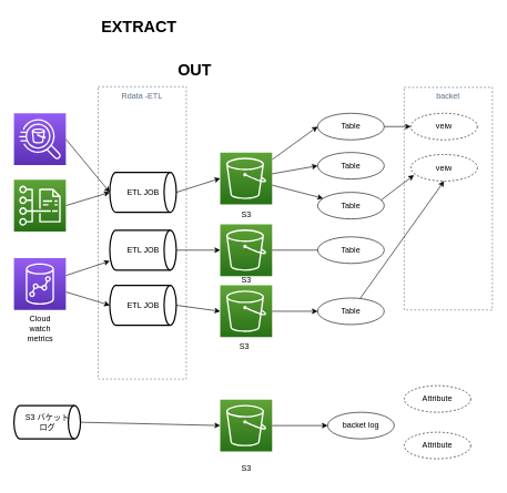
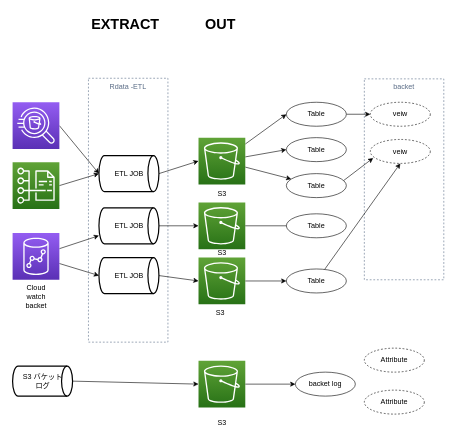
  <mxCell id="0" />
  <mxCell id="1" parent="0" />
  <mxCell id="2" value="backet" style="fillColor=none;strokeColor=#5A6C86;dashed=1;verticalAlign=top;fontStyle=0;fontColor=#5A6C86;" parent="1" vertex="1"><mxGeometry x="607" y="131" width="132.5" height="335" as="geometry" /></mxCell>
  <mxCell id="3" value="Rdata -ETL" style="fillColor=none;strokeColor=#5A6C86;dashed=1;verticalAlign=top;fontStyle=0;fontColor=#5A6C86;" parent="1" vertex="1"><mxGeometry x="147" y="130" width="132.5" height="440" as="geometry" /></mxCell>
  <mxCell id="4" style="edgeStyle=none;html=1;exitX=1;exitY=0.5;exitDx=0;exitDy=0;exitPerimeter=0;entryX=0;entryY=0.5;entryDx=0;entryDy=0;entryPerimeter=0;" parent="1" source="5" target="20" edge="1"><mxGeometry relative="1" as="geometry" /></mxCell>
  <mxCell id="5" value="" style="sketch=0;points=[[0,0,0],[0.25,0,0],[0.5,0,0],[0.75,0,0],[1,0,0],[0,1,0],[0.25,1,0],[0.5,1,0],[0.75,1,0],[1,1,0],[0,0.25,0],[0,0.5,0],[0,0.75,0],[1,0.25,0],[1,0.5,0],[1,0.75,0]];outlineConnect=0;fontColor=#232F3E;gradientColor=#945DF2;gradientDirection=north;fillColor=#5A30B5;strokeColor=#ffffff;dashed=0;verticalLabelPosition=bottom;verticalAlign=top;align=center;html=1;fontSize=12;fontStyle=0;aspect=fixed;shape=mxgraph.aws4.resourceIcon;resIcon=mxgraph.aws4.athena;" parent="1" vertex="1"><mxGeometry x="20.5" y="170" width="78" height="78" as="geometry" /></mxCell>
  <mxCell id="6" value="" style="edgeStyle=none;html=1;entryX=0;entryY=0.5;entryDx=0;entryDy=0;entryPerimeter=0;" parent="1" source="8" target="22" edge="1"><mxGeometry relative="1" as="geometry" /></mxCell>
  <mxCell id="7" value="" style="edgeStyle=none;html=1;" parent="1" source="8" target="21" edge="1"><mxGeometry relative="1" as="geometry" /></mxCell>
  <mxCell id="8" value="" style="sketch=0;points=[[0,0,0],[0.25,0,0],[0.5,0,0],[0.75,0,0],[1,0,0],[0,1,0],[0.25,1,0],[0.5,1,0],[0.75,1,0],[1,1,0],[0,0.25,0],[0,0.5,0],[0,0.75,0],[1,0.25,0],[1,0.5,0],[1,0.75,0]];outlineConnect=0;fontColor=#232F3E;gradientColor=#945DF2;gradientDirection=north;fillColor=#5A30B5;strokeColor=#ffffff;dashed=0;verticalLabelPosition=bottom;verticalAlign=top;align=center;html=1;fontSize=12;fontStyle=0;aspect=fixed;shape=mxgraph.aws4.resourceIcon;resIcon=mxgraph.aws4.redshift;" parent="1" vertex="1"><mxGeometry x="20.5" y="388" width="78" height="78" as="geometry" /></mxCell>
  <mxCell id="9" value="" style="edgeStyle=none;html=1;entryX=0;entryY=0.5;entryDx=0;entryDy=0;entryPerimeter=0;exitX=1;exitY=0.5;exitDx=0;exitDy=0;exitPerimeter=0;" parent="1" source="10" target="20" edge="1"><mxGeometry relative="1" as="geometry" /></mxCell>
  <mxCell id="10" value="" style="sketch=0;points=[[0,0,0],[0.25,0,0],[0.5,0,0],[0.75,0,0],[1,0,0],[0,1,0],[0.25,1,0],[0.5,1,0],[0.75,1,0],[1,1,0],[0,0.25,0],[0,0.5,0],[0,0.75,0],[1,0.25,0],[1,0.5,0],[1,0.75,0]];outlineConnect=0;fontColor=#232F3E;gradientColor=#60A337;gradientDirection=north;fillColor=#277116;strokeColor=#ffffff;dashed=0;verticalLabelPosition=bottom;verticalAlign=top;align=center;html=1;fontSize=12;fontStyle=0;aspect=fixed;shape=mxgraph.aws4.resourceIcon;resIcon=mxgraph.aws4.cost_and_usage_report;" parent="1" vertex="1"><mxGeometry x="20.5" y="270" width="78" height="78" as="geometry" /></mxCell>
  <mxCell id="11" style="edgeStyle=none;html=1;entryX=0;entryY=0.5;entryDx=0;entryDy=0;" parent="1" source="12" target="13" edge="1"><mxGeometry relative="1" as="geometry" /></mxCell>
  <mxCell id="12" value="Table" style="ellipse;whiteSpace=wrap;html=1;align=center;" parent="1" vertex="1"><mxGeometry x="477" y="170" width="100" height="40" as="geometry" /></mxCell>
  <mxCell id="13" value="veiw" style="ellipse;whiteSpace=wrap;html=1;align=center;dashed=1;" parent="1" vertex="1"><mxGeometry x="617" y="170" width="100" height="40" as="geometry" /></mxCell>
  <mxCell id="14" value="veiw" style="ellipse;whiteSpace=wrap;html=1;align=center;dashed=1;" parent="1" vertex="1"><mxGeometry x="617" y="232" width="100" height="40" as="geometry" /></mxCell>
  <mxCell id="15" value="Table" style="ellipse;whiteSpace=wrap;html=1;align=center;" parent="1" vertex="1"><mxGeometry x="477" y="229" width="100" height="40" as="geometry" /></mxCell>
  <mxCell id="16" style="edgeStyle=none;html=1;entryX=0.047;entryY=0.775;entryDx=0;entryDy=0;entryPerimeter=0;exitX=0.953;exitY=0.292;exitDx=0;exitDy=0;exitPerimeter=0;" parent="1" source="17" target="14" edge="1"><mxGeometry relative="1" as="geometry" /></mxCell>
  <mxCell id="17" value="Table" style="ellipse;whiteSpace=wrap;html=1;align=center;" parent="1" vertex="1"><mxGeometry x="477" y="289" width="100" height="40" as="geometry" /></mxCell>
  <mxCell id="18" value="Table" style="ellipse;whiteSpace=wrap;html=1;align=center;" parent="1" vertex="1"><mxGeometry x="477" y="356" width="100" height="40" as="geometry" /></mxCell>
  <mxCell id="19" style="edgeStyle=none;html=1;entryX=0;entryY=0.5;entryDx=0;entryDy=0;entryPerimeter=0;exitX=1;exitY=0.5;exitDx=0;exitDy=0;exitPerimeter=0;" parent="1" source="20" target="30" edge="1"><mxGeometry relative="1" as="geometry"><mxPoint x="267" y="289" as="sourcePoint" /></mxGeometry></mxCell>
  <mxCell id="20" value="ETL JOB" style="strokeWidth=2;html=1;shape=mxgraph.flowchart.direct_data;whiteSpace=wrap;" parent="1" vertex="1"><mxGeometry x="164.5" y="259" width="100" height="60" as="geometry" /></mxCell>
  <mxCell id="21" value="ETL JOB" style="strokeWidth=2;html=1;shape=mxgraph.flowchart.direct_data;whiteSpace=wrap;" parent="1" vertex="1"><mxGeometry x="164.5" y="346" width="100" height="60" as="geometry" /></mxCell>
  <mxCell id="22" value="ETL JOB" style="strokeWidth=2;html=1;shape=mxgraph.flowchart.direct_data;whiteSpace=wrap;" parent="1" vertex="1"><mxGeometry x="164.5" y="429" width="100" height="60" as="geometry" /></mxCell>
  <mxCell id="23" value="" style="sketch=0;points=[[0,0,0],[0.25,0,0],[0.5,0,0],[0.75,0,0],[1,0,0],[0,1,0],[0.25,1,0],[0.5,1,0],[0.75,1,0],[1,1,0],[0,0.25,0],[0,0.5,0],[0,0.75,0],[1,0.25,0],[1,0.5,0],[1,0.75,0]];outlineConnect=0;fontColor=#232F3E;gradientColor=#60A337;gradientDirection=north;fillColor=#277116;strokeColor=#ffffff;dashed=0;verticalLabelPosition=bottom;verticalAlign=top;align=center;html=1;fontSize=12;fontStyle=0;aspect=fixed;shape=mxgraph.aws4.resourceIcon;resIcon=mxgraph.aws4.s3;" parent="1" vertex="1"><mxGeometry x="330.5" y="337" width="78" height="78" as="geometry" /></mxCell>
  <mxCell id="24" style="edgeStyle=none;html=1;entryX=0;entryY=0.5;entryDx=0;entryDy=0;entryPerimeter=0;exitX=1;exitY=0.5;exitDx=0;exitDy=0;exitPerimeter=0;" parent="1" source="21" target="23" edge="1"><mxGeometry relative="1" as="geometry"><mxPoint x="267" y="299" as="sourcePoint" /><mxPoint x="307" y="299" as="targetPoint" /></mxGeometry></mxCell>
  <mxCell id="25" style="edgeStyle=none;html=1;entryX=0;entryY=0.5;entryDx=0;entryDy=0;" parent="1" source="26" target="34" edge="1"><mxGeometry relative="1" as="geometry" /></mxCell>
  <mxCell id="26" value="" style="sketch=0;points=[[0,0,0],[0.25,0,0],[0.5,0,0],[0.75,0,0],[1,0,0],[0,1,0],[0.25,1,0],[0.5,1,0],[0.75,1,0],[1,1,0],[0,0.25,0],[0,0.5,0],[0,0.75,0],[1,0.25,0],[1,0.5,0],[1,0.75,0]];outlineConnect=0;fontColor=#232F3E;gradientColor=#60A337;gradientDirection=north;fillColor=#277116;strokeColor=#ffffff;dashed=0;verticalLabelPosition=bottom;verticalAlign=top;align=center;html=1;fontSize=12;fontStyle=0;aspect=fixed;shape=mxgraph.aws4.resourceIcon;resIcon=mxgraph.aws4.s3;" parent="1" vertex="1"><mxGeometry x="330.5" y="429" width="78" height="78" as="geometry" /></mxCell>
  <mxCell id="27" value="" style="edgeStyle=none;html=1;" parent="1" source="30" target="17" edge="1"><mxGeometry relative="1" as="geometry" /></mxCell>
  <mxCell id="28" style="edgeStyle=none;html=1;entryX=0;entryY=0.5;entryDx=0;entryDy=0;" parent="1" source="30" target="12" edge="1"><mxGeometry relative="1" as="geometry" /></mxCell>
  <mxCell id="29" style="edgeStyle=none;html=1;entryX=0;entryY=0.5;entryDx=0;entryDy=0;" parent="1" source="30" target="15" edge="1"><mxGeometry relative="1" as="geometry" /></mxCell>
  <mxCell id="30" value="" style="sketch=0;points=[[0,0,0],[0.25,0,0],[0.5,0,0],[0.75,0,0],[1,0,0],[0,1,0],[0.25,1,0],[0.5,1,0],[0.75,1,0],[1,1,0],[0,0.25,0],[0,0.5,0],[0,0.75,0],[1,0.25,0],[1,0.5,0],[1,0.75,0]];outlineConnect=0;fontColor=#232F3E;gradientColor=#60A337;gradientDirection=north;fillColor=#277116;strokeColor=#ffffff;dashed=0;verticalLabelPosition=bottom;verticalAlign=top;align=center;html=1;fontSize=12;fontStyle=0;aspect=fixed;shape=mxgraph.aws4.resourceIcon;resIcon=mxgraph.aws4.s3;" parent="1" vertex="1"><mxGeometry x="330.5" y="229" width="78" height="78" as="geometry" /></mxCell>
  <mxCell id="31" value="" style="edgeStyle=none;html=1;endArrow=none;entryX=1;entryY=0.5;entryDx=0;entryDy=0;entryPerimeter=0;exitX=0;exitY=0.5;exitDx=0;exitDy=0;" parent="1" source="18" target="23" edge="1"><mxGeometry relative="1" as="geometry"><mxPoint x="377" y="290" as="targetPoint" /><mxPoint x="501.359" y="372.83" as="sourcePoint" /></mxGeometry></mxCell>
  <mxCell id="32" style="edgeStyle=none;html=1;entryX=0;entryY=0.5;entryDx=0;entryDy=0;entryPerimeter=0;exitX=1;exitY=0.5;exitDx=0;exitDy=0;exitPerimeter=0;" parent="1" source="22" target="26" edge="1"><mxGeometry relative="1" as="geometry"><mxPoint x="267" y="380" as="sourcePoint" /><mxPoint x="340.5" y="381" as="targetPoint" /></mxGeometry></mxCell>
  <mxCell id="33" style="edgeStyle=none;html=1;entryX=0.5;entryY=1;entryDx=0;entryDy=0;" parent="1" source="34" target="14" edge="1"><mxGeometry relative="1" as="geometry" /></mxCell>
  <mxCell id="34" value="Table" style="ellipse;whiteSpace=wrap;html=1;align=center;" parent="1" vertex="1"><mxGeometry x="477" y="448" width="100" height="40" as="geometry" /></mxCell>
- <mxCell id="35" value="Cloud watch metrics" style="text;html=1;strokeColor=none;fillColor=none;align=center;verticalAlign=middle;whiteSpace=wrap;rounded=0;" parent="1" vertex="1"><mxGeometry x="29.5" y="479" width="60" height="30" as="geometry" /></mxCell>
+ <mxCell id="35" value="Cloud watch backet" style="text;html=1;strokeColor=none;fillColor=none;align=center;verticalAlign=middle;whiteSpace=wrap;rounded=0;" parent="1" vertex="1"><mxGeometry x="29.5" y="479" width="60" height="30" as="geometry" /></mxCell>
  <mxCell id="36" value="S3" style="text;html=1;strokeColor=none;fillColor=none;align=center;verticalAlign=middle;whiteSpace=wrap;rounded=0;" parent="1" vertex="1"><mxGeometry x="339.5" y="307" width="60" height="30" as="geometry" /></mxCell>
  <mxCell id="37" value="S3" style="text;html=1;strokeColor=none;fillColor=none;align=center;verticalAlign=middle;whiteSpace=wrap;rounded=0;" parent="1" vertex="1"><mxGeometry x="339.5" y="406" width="60" height="30" as="geometry" /></mxCell>
  <mxCell id="38" value="S3" style="text;html=1;strokeColor=none;fillColor=none;align=center;verticalAlign=middle;whiteSpace=wrap;rounded=0;" parent="1" vertex="1"><mxGeometry x="337" y="507" width="60" height="30" as="geometry" /></mxCell>
- <mxCell id="39" value="&lt;h1&gt;OUT&lt;/h1&gt;" style="text;html=1;strokeColor=none;fillColor=none;spacing=5;spacingTop=-20;whiteSpace=wrap;overflow=hidden;rounded=0;" parent="1" vertex="1"><mxGeometry x="262" y="85" width="65" height="30" as="geometry" /></mxCell>
+ <mxCell id="39" value="&lt;h1&gt;OUT&lt;/h1&gt;" style="text;html=1;strokeColor=none;fillColor=none;spacing=5;spacingTop=-20;whiteSpace=wrap;overflow=hidden;rounded=0;" parent="1" vertex="1"><mxGeometry x="337" y="20" width="65" height="30" as="geometry" /></mxCell>
  <mxCell id="40" value="S3 バケット&lt;br&gt;ログ" style="strokeWidth=2;html=1;shape=mxgraph.flowchart.direct_data;whiteSpace=wrap;" parent="1" vertex="1"><mxGeometry x="20.5" y="610" width="100" height="50" as="geometry" /></mxCell>
  <mxCell id="41" style="edgeStyle=none;html=1;" parent="1" source="42" target="46" edge="1"><mxGeometry relative="1" as="geometry" /></mxCell>
  <mxCell id="42" value="" style="sketch=0;points=[[0,0,0],[0.25,0,0],[0.5,0,0],[0.75,0,0],[1,0,0],[0,1,0],[0.25,1,0],[0.5,1,0],[0.75,1,0],[1,1,0],[0,0.25,0],[0,0.5,0],[0,0.75,0],[1,0.25,0],[1,0.5,0],[1,0.75,0]];outlineConnect=0;fontColor=#232F3E;gradientColor=#60A337;gradientDirection=north;fillColor=#277116;strokeColor=#ffffff;dashed=0;verticalLabelPosition=bottom;verticalAlign=top;align=center;html=1;fontSize=12;fontStyle=0;aspect=fixed;shape=mxgraph.aws4.resourceIcon;resIcon=mxgraph.aws4.s3;" parent="1" vertex="1"><mxGeometry x="330.5" y="601" width="78" height="78" as="geometry" /></mxCell>
  <mxCell id="43" style="edgeStyle=none;html=1;entryX=0;entryY=0.5;entryDx=0;entryDy=0;entryPerimeter=0;exitX=1;exitY=0.5;exitDx=0;exitDy=0;exitPerimeter=0;" parent="1" source="40" target="42" edge="1"><mxGeometry relative="1" as="geometry"><mxPoint x="274.5" y="469" as="sourcePoint" /><mxPoint x="340.5" y="478" as="targetPoint" /></mxGeometry></mxCell>
  <mxCell id="44" value="&lt;h1&gt;EXTRACT&lt;/h1&gt;" style="text;html=1;strokeColor=none;fillColor=none;spacing=5;spacingTop=-20;whiteSpace=wrap;overflow=hidden;rounded=0;" parent="1" vertex="1"><mxGeometry x="147" y="20" width="132.5" height="30" as="geometry" /></mxCell>
  <mxCell id="45" value="S3" style="text;html=1;strokeColor=none;fillColor=none;align=center;verticalAlign=middle;whiteSpace=wrap;rounded=0;" parent="1" vertex="1"><mxGeometry x="339.5" y="690" width="60" height="30" as="geometry" /></mxCell>
  <mxCell id="46" value="backet log" style="ellipse;whiteSpace=wrap;html=1;align=center;" parent="1" vertex="1"><mxGeometry x="492" y="620" width="100" height="40" as="geometry" /></mxCell>
  <mxCell id="47" value="Attribute" style="ellipse;whiteSpace=wrap;html=1;align=center;dashed=1;" parent="1" vertex="1"><mxGeometry x="607" y="580" width="100" height="40" as="geometry" /></mxCell>
  <mxCell id="48" value="Attribute" style="ellipse;whiteSpace=wrap;html=1;align=center;dashed=1;" parent="1" vertex="1"><mxGeometry x="607" y="650" width="100" height="40" as="geometry" /></mxCell>
